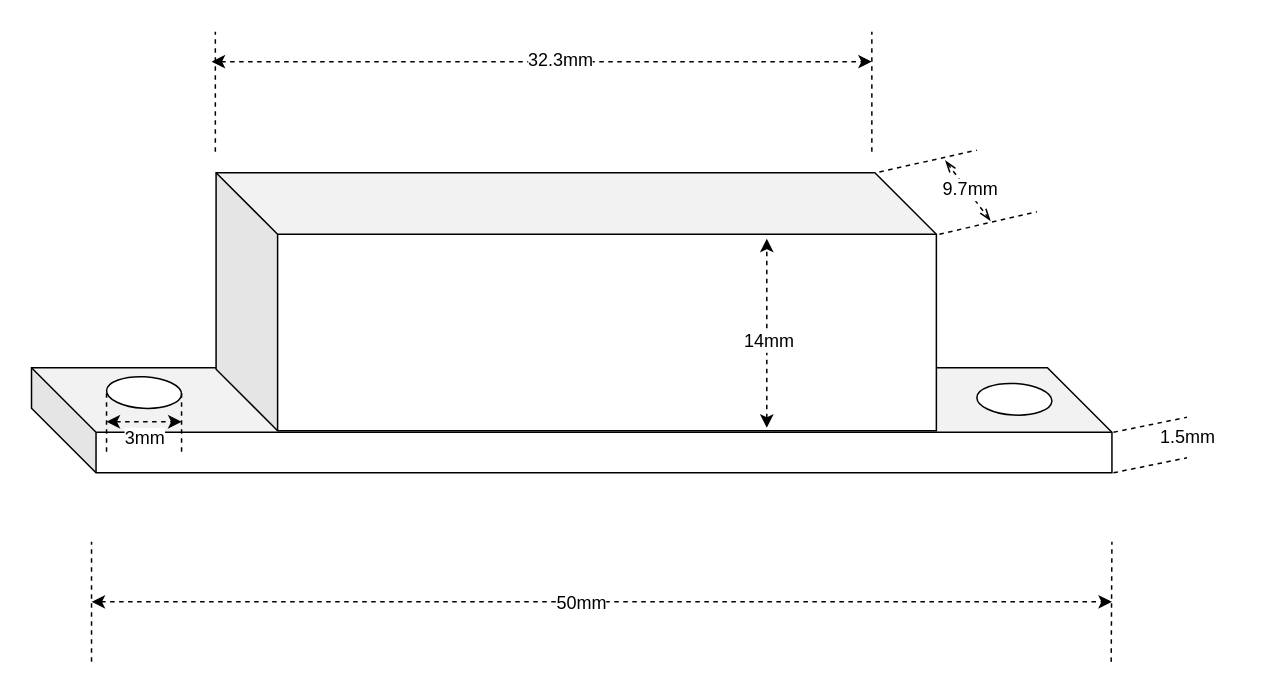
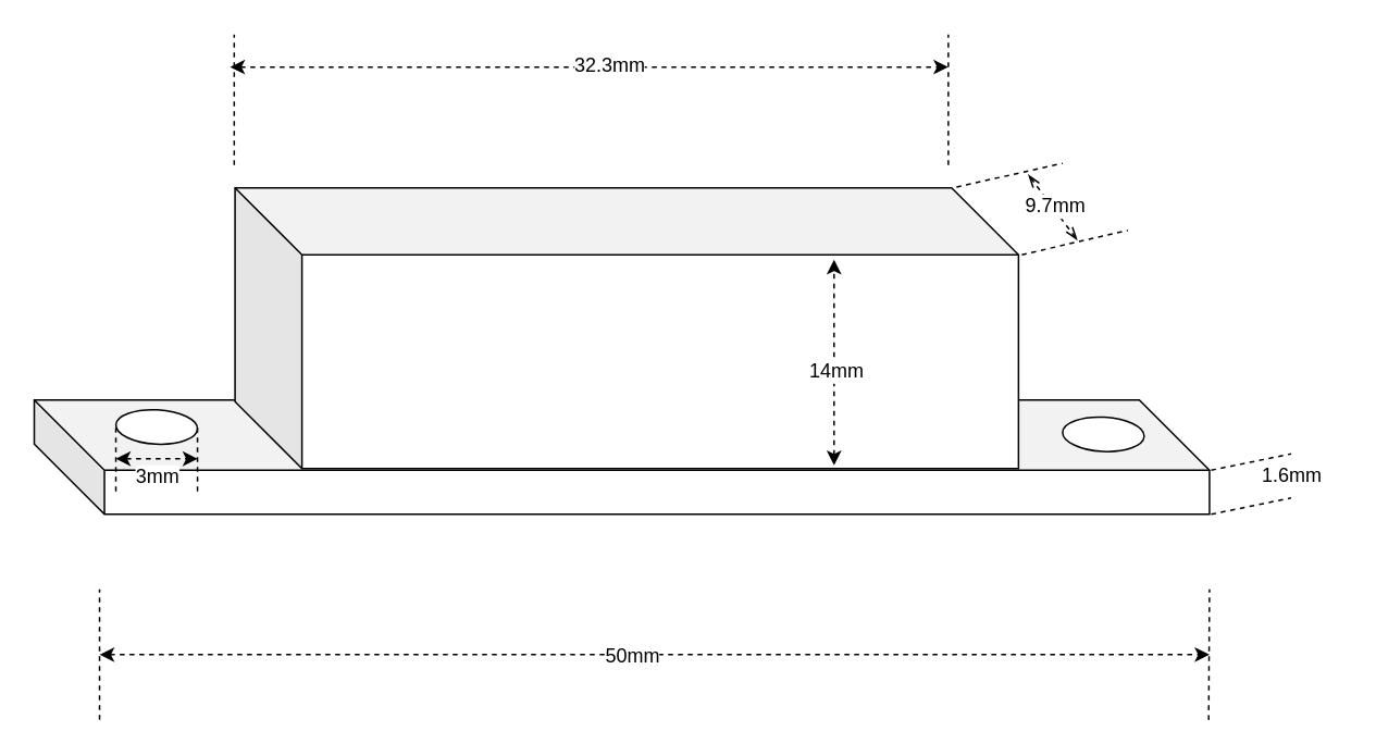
  <mxCell id="0" />
  <mxCell id="1" parent="0" />
  <mxCell id="2" value="" style="shape=cube;whiteSpace=wrap;html=1;boundedLbl=1;backgroundOutline=1;darkOpacity=0.05;darkOpacity2=0.1;size=43;" vertex="1" parent="1"><mxGeometry x="20.5" y="244.5" width="720" height="70" as="geometry" /></mxCell>
  <mxCell id="3" value="" style="shape=cube;whiteSpace=wrap;html=1;boundedLbl=1;backgroundOutline=1;darkOpacity=0.05;darkOpacity2=0.1;size=41;" vertex="1" parent="1"><mxGeometry x="143.5" y="114.5" width="480" height="172" as="geometry" /></mxCell>
  <mxCell id="4" value="" style="endArrow=none;dashed=1;html=1;" edge="1" parent="1"><mxGeometry width="50" height="50" relative="1" as="geometry"><mxPoint x="60.5" y="440.5" as="sourcePoint" /><mxPoint x="60.5" y="360.5" as="targetPoint" /></mxGeometry></mxCell>
  <mxCell id="5" value="" style="endArrow=none;dashed=1;html=1;" edge="1" parent="1"><mxGeometry width="50" height="50" relative="1" as="geometry"><mxPoint x="740" y="440.5" as="sourcePoint" /><mxPoint x="740.5" y="360.5" as="targetPoint" /></mxGeometry></mxCell>
  <mxCell id="6" value="" style="endArrow=none;dashed=1;html=1;" edge="1" parent="1"><mxGeometry width="50" height="50" relative="1" as="geometry"><mxPoint x="143" y="100.5" as="sourcePoint" /><mxPoint x="143" y="20.5" as="targetPoint" /></mxGeometry></mxCell>
  <mxCell id="7" value="" style="endArrow=none;dashed=1;html=1;" edge="1" parent="1"><mxGeometry width="50" height="50" relative="1" as="geometry"><mxPoint x="580.5" y="100.5" as="sourcePoint" /><mxPoint x="580.5" y="20.5" as="targetPoint" /></mxGeometry></mxCell>
  <mxCell id="8" value="" style="endArrow=none;dashed=1;html=1;" edge="1" parent="1"><mxGeometry width="50" height="50" relative="1" as="geometry"><mxPoint x="625.5" y="155.5" as="sourcePoint" /><mxPoint x="690.5" y="140.5" as="targetPoint" /></mxGeometry></mxCell>
  <mxCell id="9" value="" style="endArrow=none;dashed=1;html=1;" edge="1" parent="1"><mxGeometry width="50" height="50" relative="1" as="geometry"><mxPoint x="585.5" y="114" as="sourcePoint" /><mxPoint x="650.5" y="99.5" as="targetPoint" /></mxGeometry></mxCell>
  <mxCell id="10" value="" style="endArrow=none;dashed=1;html=1;" edge="1" parent="1"><mxGeometry width="50" height="50" relative="1" as="geometry"><mxPoint x="741.5" y="287.5" as="sourcePoint" /><mxPoint x="790.5" y="277.5" as="targetPoint" /></mxGeometry></mxCell>
  <mxCell id="11" value="" style="endArrow=none;dashed=1;html=1;" edge="1" parent="1"><mxGeometry width="50" height="50" relative="1" as="geometry"><mxPoint x="741.5" y="314.5" as="sourcePoint" /><mxPoint x="790.5" y="304.5" as="targetPoint" /></mxGeometry></mxCell>
  <mxCell id="12" value="" style="endArrow=classic;startArrow=classic;html=1;dashed=1;" edge="1" parent="1"><mxGeometry width="50" height="50" relative="1" as="geometry"><mxPoint x="510.5" y="284.5" as="sourcePoint" /><mxPoint x="510.5" y="158.5" as="targetPoint" /></mxGeometry></mxCell>
  <mxCell id="13" value="14mm" style="text;html=1;resizable=0;points=[];align=center;verticalAlign=middle;labelBackgroundColor=#ffffff;" vertex="1" connectable="0" parent="12"><mxGeometry x="-0.077" y="-1" relative="1" as="geometry"><mxPoint as="offset" /></mxGeometry></mxCell>
  <mxCell id="14" value="" style="endArrow=classic;startArrow=classic;html=1;dashed=1;" edge="1" parent="1"><mxGeometry width="50" height="50" relative="1" as="geometry"><mxPoint x="140.5" y="40.5" as="sourcePoint" /><mxPoint x="580.5" y="40.5" as="targetPoint" /></mxGeometry></mxCell>
  <mxCell id="15" value="32.3mm" style="text;html=1;resizable=0;points=[];align=center;verticalAlign=middle;labelBackgroundColor=#ffffff;" vertex="1" connectable="0" parent="14"><mxGeometry x="0.056" y="1" relative="1" as="geometry"><mxPoint as="offset" /></mxGeometry></mxCell>
  <mxCell id="16" value="" style="endArrow=classic;startArrow=classic;html=1;dashed=1;" edge="1" parent="1"><mxGeometry width="50" height="50" relative="1" as="geometry"><mxPoint x="60.5" y="400.5" as="sourcePoint" /><mxPoint x="740.5" y="400.5" as="targetPoint" /></mxGeometry></mxCell>
  <mxCell id="17" value="50mm" style="text;html=1;resizable=0;points=[];align=center;verticalAlign=middle;labelBackgroundColor=#ffffff;" vertex="1" connectable="0" parent="16"><mxGeometry x="-0.041" y="-1" relative="1" as="geometry"><mxPoint as="offset" /></mxGeometry></mxCell>
  <mxCell id="18" value="" style="endArrow=openThin;startArrow=openThin;html=1;dashed=1;endFill=0;startFill=0;" edge="1" parent="1"><mxGeometry width="50" height="50" relative="1" as="geometry"><mxPoint x="659.5" y="146.5" as="sourcePoint" /><mxPoint x="629.5" y="106.5" as="targetPoint" /></mxGeometry></mxCell>
  <mxCell id="19" value="&lt;div&gt;9.7mm&lt;/div&gt;" style="text;html=1;resizable=0;points=[];align=center;verticalAlign=middle;labelBackgroundColor=#ffffff;" vertex="1" connectable="0" parent="18"><mxGeometry x="-0.128" y="1" relative="1" as="geometry"><mxPoint y="-4" as="offset" /></mxGeometry></mxCell>
- <mxCell id="20" value="1.5mm" style="text;html=1;resizable=0;points=[];autosize=1;align=left;verticalAlign=top;spacingTop=-4;" vertex="1" parent="1"><mxGeometry x="770.5" y="280.5" width="50" height="20" as="geometry" /></mxCell>
+ <mxCell id="20" value="1.6mm" style="text;html=1;resizable=0;points=[];autosize=1;align=left;verticalAlign=top;spacingTop=-4;" vertex="1" parent="1"><mxGeometry x="770.5" y="280.5" width="50" height="20" as="geometry" /></mxCell>
  <mxCell id="21" value="" style="group" vertex="1" connectable="0" parent="1"><mxGeometry x="70.5" y="250.5" width="50" height="30" as="geometry" /></mxCell>
  <mxCell id="22" value="" style="ellipse;whiteSpace=wrap;html=1;fillColor=#ffffff;rotation=3;" vertex="1" parent="21"><mxGeometry width="50" height="21" as="geometry" /></mxCell>
  <mxCell id="23" value="" style="endArrow=classic;startArrow=classic;html=1;dashed=1;" edge="1" parent="21"><mxGeometry width="50" height="50" relative="1" as="geometry"><mxPoint y="30" as="sourcePoint" /><mxPoint x="50" y="30" as="targetPoint" /></mxGeometry></mxCell>
  <mxCell id="24" value="3mm" style="text;html=1;resizable=0;points=[];align=center;verticalAlign=middle;labelBackgroundColor=#ffffff;" vertex="1" connectable="0" parent="23"><mxGeometry x="0.295" y="-1" relative="1" as="geometry"><mxPoint x="-7" y="10" as="offset" /></mxGeometry></mxCell>
  <mxCell id="25" value="" style="endArrow=none;html=1;dashed=1;" edge="1" parent="21"><mxGeometry width="50" height="50" relative="1" as="geometry"><mxPoint x="50" y="50" as="sourcePoint" /><mxPoint x="50" y="10" as="targetPoint" /></mxGeometry></mxCell>
  <mxCell id="26" value="" style="endArrow=none;html=1;dashed=1;" edge="1" parent="1"><mxGeometry width="50" height="50" relative="1" as="geometry"><mxPoint x="70.5" y="300.5" as="sourcePoint" /><mxPoint x="70.5" y="260.5" as="targetPoint" /></mxGeometry></mxCell>
  <mxCell id="27" value="" style="ellipse;whiteSpace=wrap;html=1;fillColor=#ffffff;rotation=3;" vertex="1" parent="1"><mxGeometry x="650.5" y="255" width="50" height="21" as="geometry" /></mxCell>
